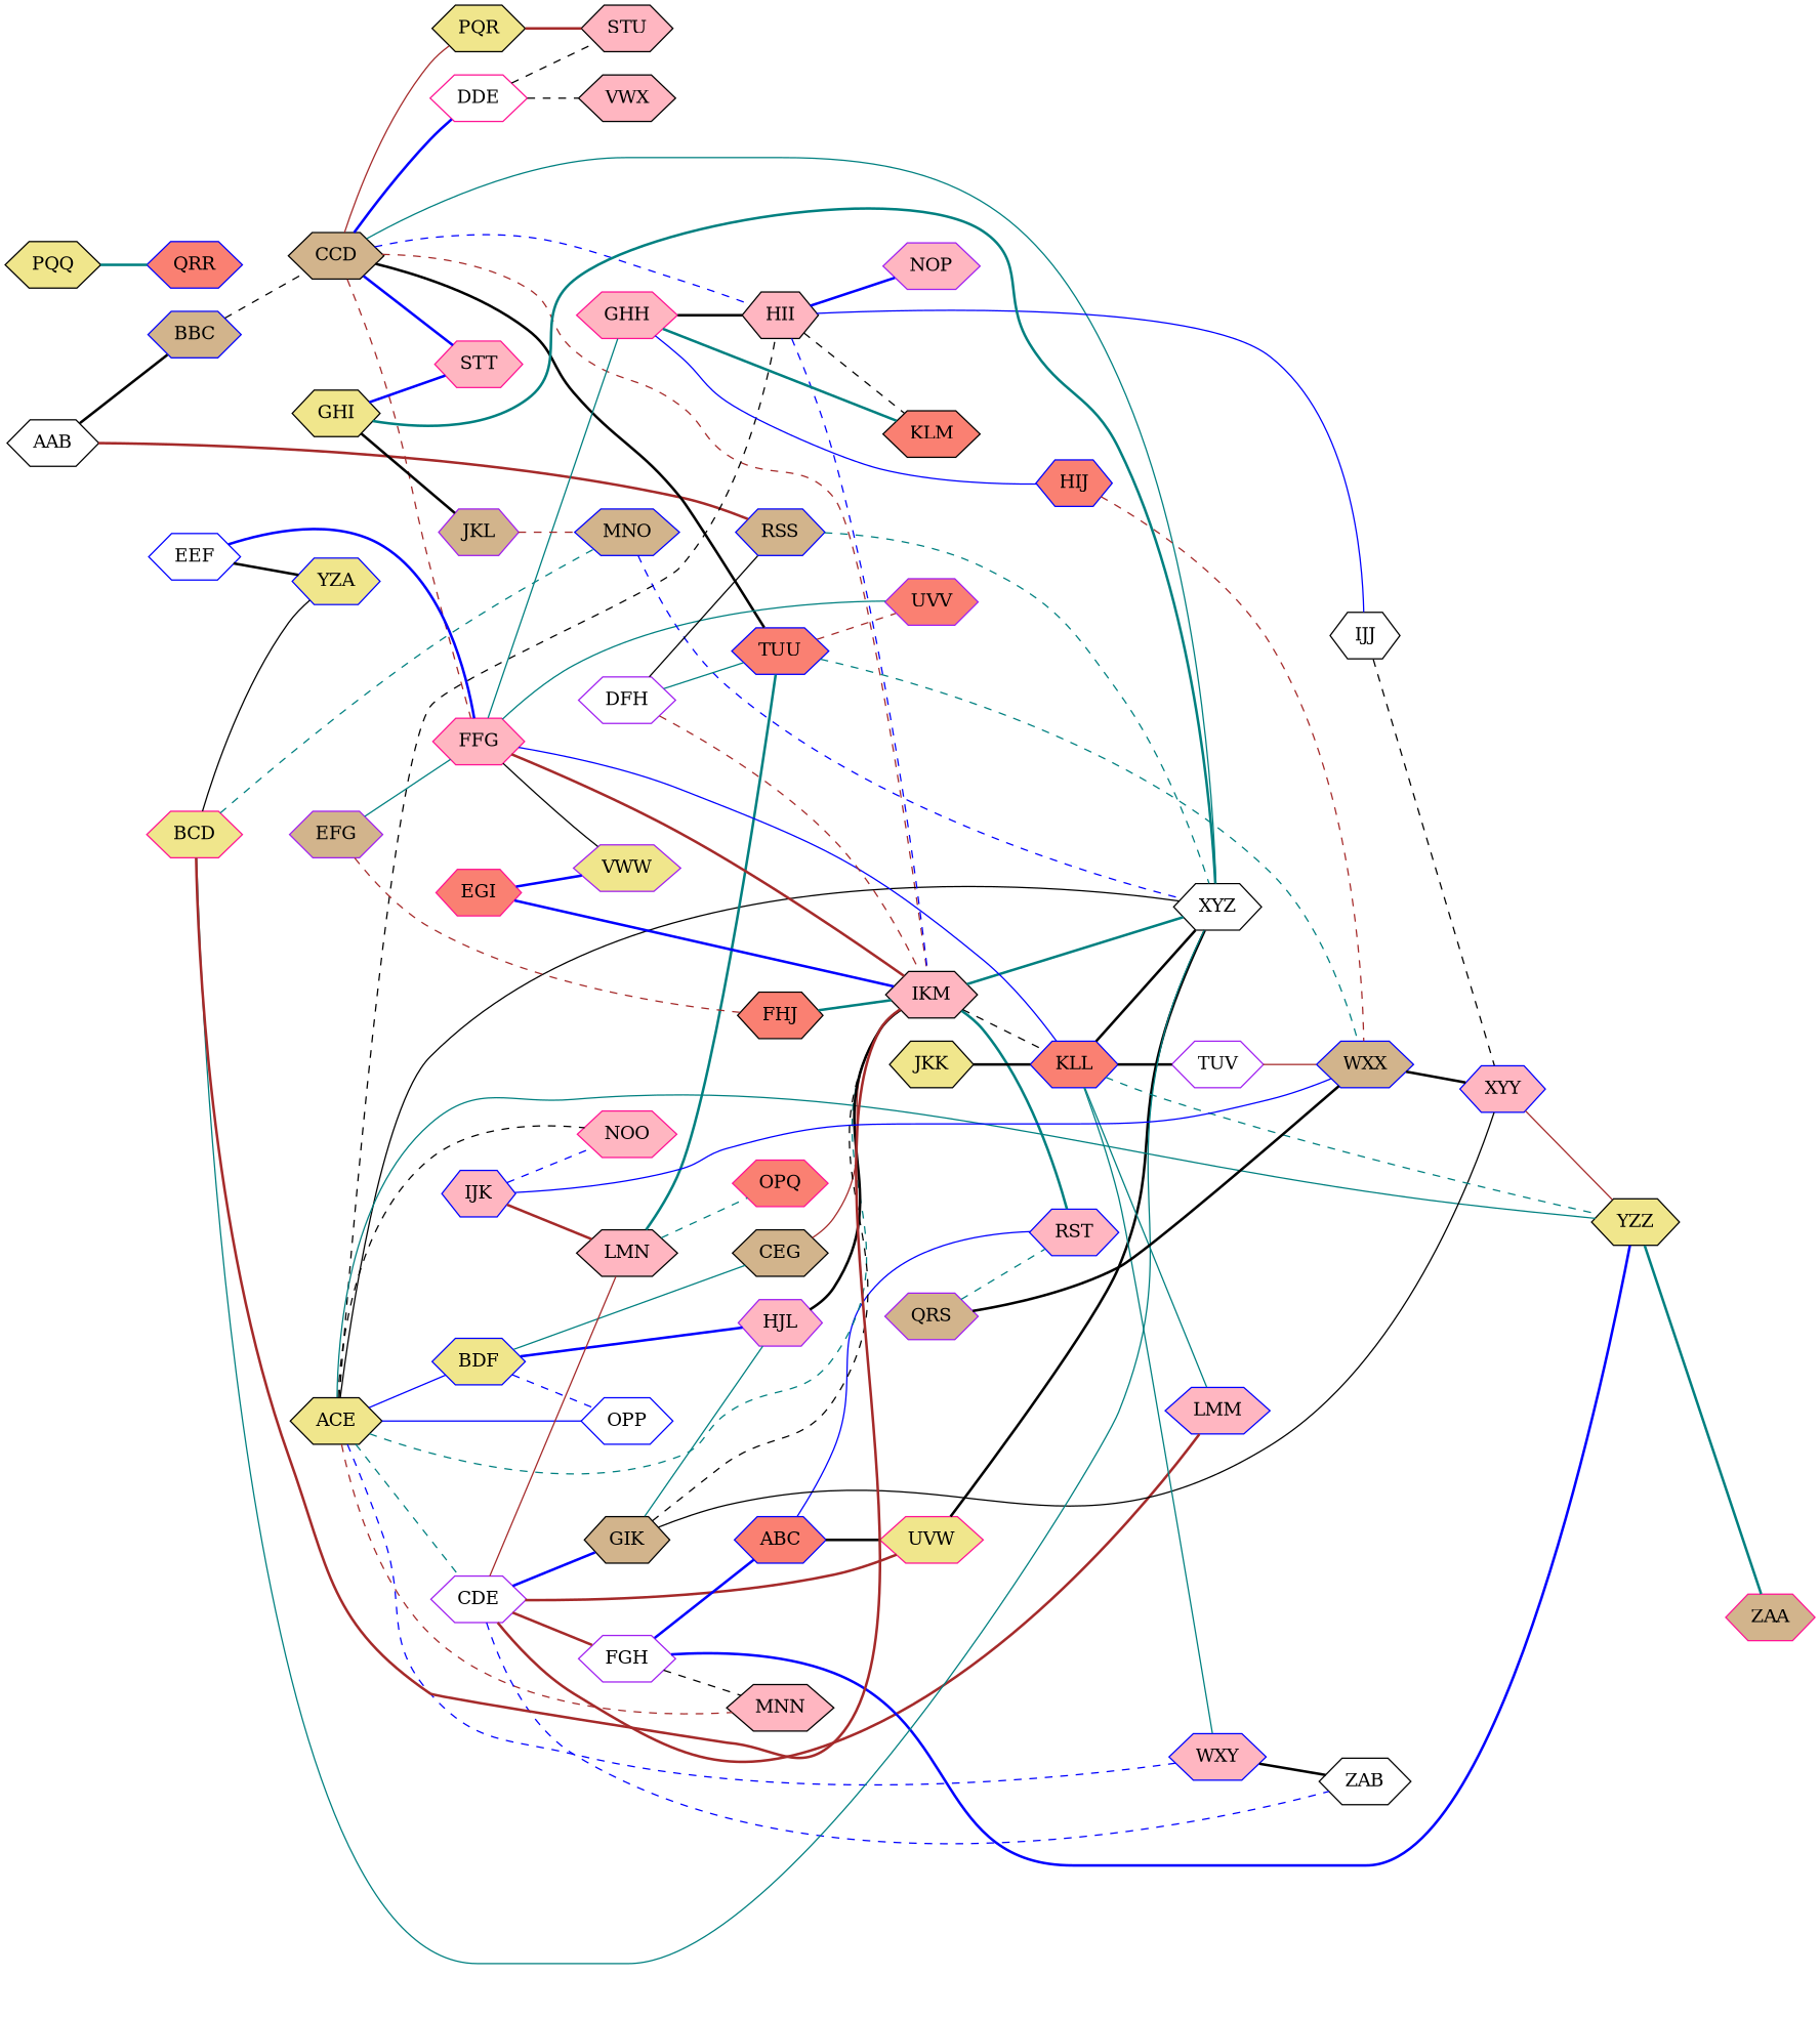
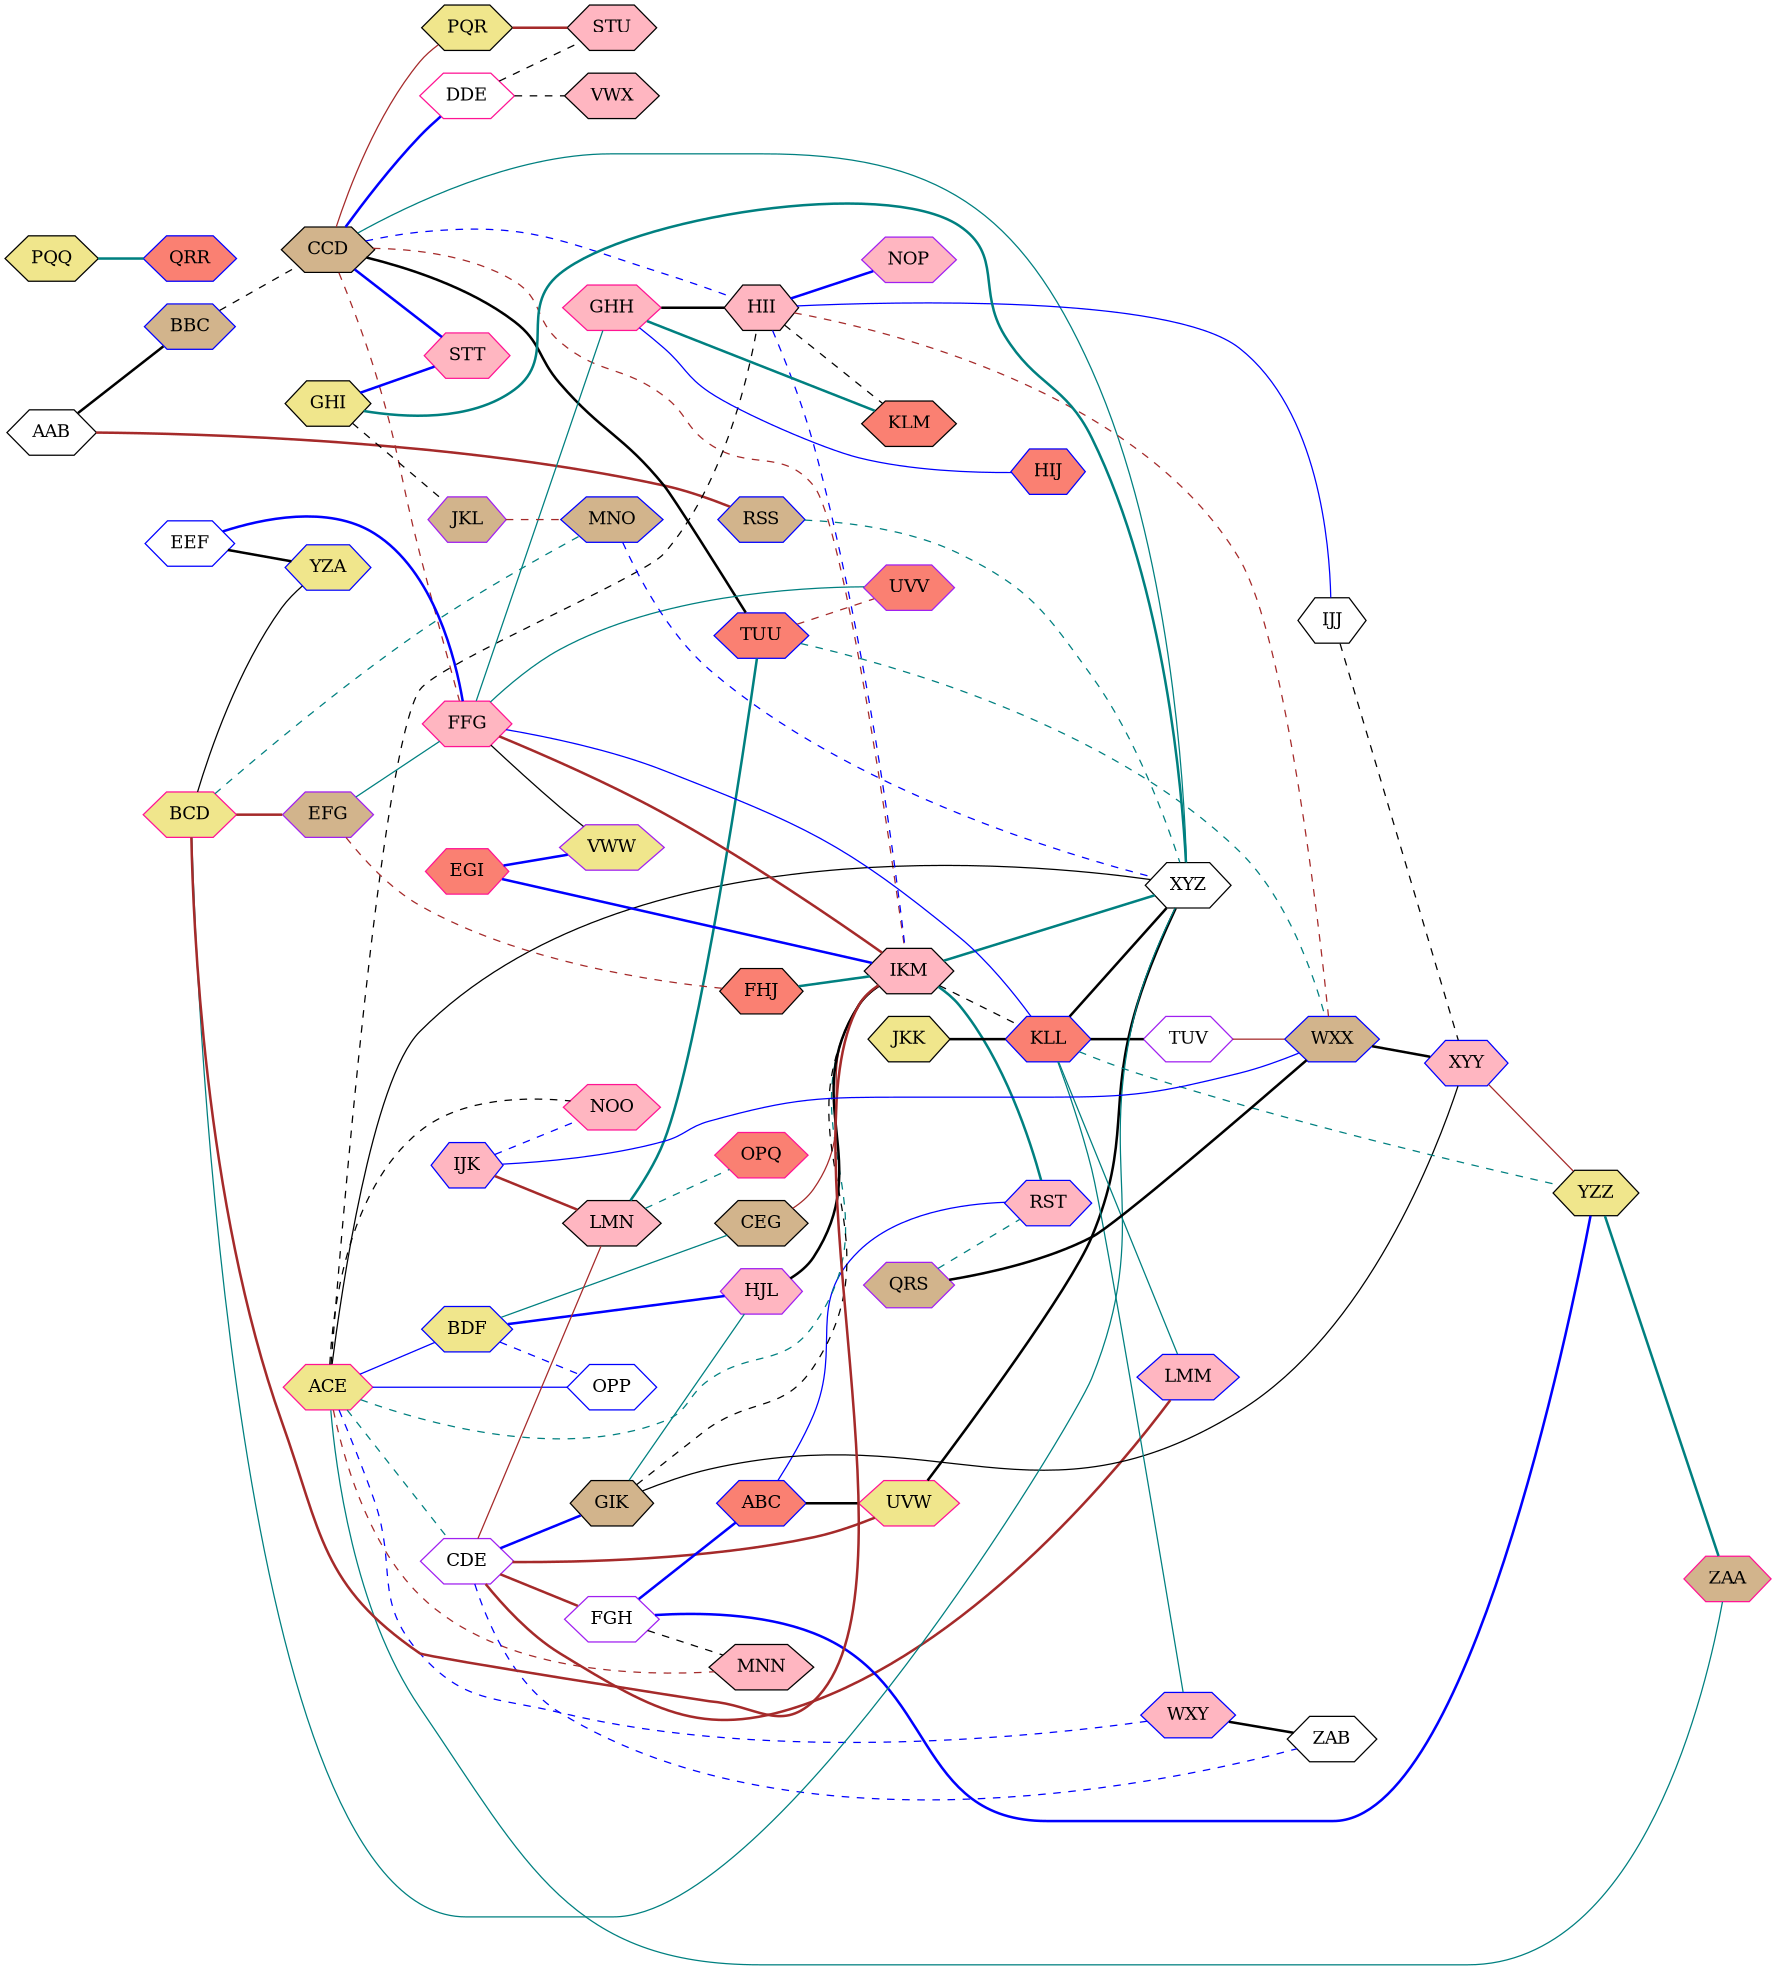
  graph {
    rankdir=LR
    node [color=black fillcolor=lightpink shape=hexagon style=filled]
    edge [color=black style=bold]
    AAB [fillcolor=white]
    BBC [color=blue fillcolor=tan]
    RSS [color=blue fillcolor=tan]
    CCD [fillcolor=tan]
    XYZ [fillcolor=white]
    ABC [color=blue fillcolor=salmon]
    RST [color=blue]
    UVW [color=deeppink fillcolor=khaki]
-   ACE [fillcolor=khaki]
+   ACE [color=deeppink fillcolor=khaki]
    BDF [color=blue fillcolor=khaki]
    CDE [color=purple fillcolor=white]
    HII
    IKM
    MNN
    NOO [color=deeppink]
    OPP [color=blue fillcolor=white]
    ZAA [color=deeppink fillcolor=tan]
    WXY [color=blue]
    CEG [fillcolor=tan]
    HJL [color=purple]
    FGH [color=purple fillcolor=white]
    GIK [fillcolor=tan]
    LMM [color=blue]
    LMN
    ZAB [fillcolor=white]
    KLM [fillcolor=salmon]
    IJJ [fillcolor=white]
    NOP [color=purple]
    WXX [color=blue fillcolor=tan]
    KLL [color=blue fillcolor=salmon]
    DDE [color=deeppink fillcolor=white]
    FFG [color=deeppink]
    PQR [fillcolor=khaki]
    STT [color=deeppink]
    TUU [color=blue fillcolor=salmon]
    BCD [color=deeppink fillcolor=khaki]
    EFG [color=purple fillcolor=tan]
    MNO [color=blue fillcolor=tan]
    YZA [color=blue fillcolor=khaki]
    FHJ [fillcolor=salmon]
    QRR [color=blue fillcolor=salmon]
    STU
    VWX
    VWW [color=purple fillcolor=khaki]
    GHH [color=deeppink]
    UVV [color=purple fillcolor=salmon]
    YZZ [fillcolor=khaki]
    XYY [color=blue]
    OPQ [color=deeppink fillcolor=salmon]
    PQQ [fillcolor=khaki]
-   DFH [color=purple fillcolor=white]
    EEF [color=blue fillcolor=white]
    EGI [color=deeppink fillcolor=salmon]
    HIJ [color=blue fillcolor=salmon]
    TUV [color=purple fillcolor=white]
    IJK [color=blue]
    GHI [fillcolor=khaki]
    JKL [color=purple fillcolor=tan]
    JKK [fillcolor=khaki]
    QRS [color=purple fillcolor=tan]
    AAB -- BBC
    AAB -- RSS [color=brown]
    BBC -- CCD [style=dashed]
    RSS -- XYZ [color=teal style=dashed]
    CCD -- XYZ [color=teal style=solid]
    CCD -- HII [color=blue style=dashed]
    CCD -- IKM [color=brown style=dashed]
    CCD -- DDE [color=blue]
    CCD -- FFG [color=brown style=dashed]
    CCD -- PQR [color=brown style=solid]
    CCD -- STT [color=blue]
    CCD -- TUU
    ABC -- RST [color=blue style=solid]
    ABC -- UVW
    UVW -- XYZ
    ACE -- XYZ [style=solid]
    ACE -- BDF [color=blue style=solid]
    ACE -- CDE [color=teal style=dashed]
    ACE -- HII [style=dashed]
    ACE -- IKM [color=teal style=dashed]
    ACE -- MNN [color=brown style=dashed]
    ACE -- NOO [style=dashed]
    ACE -- OPP [color=blue style=solid]
-   ACE -- YZZ [color=teal style=solid]
+   ACE -- ZAA [color=teal style=solid]
    ACE -- WXY [color=blue style=dashed]
    BDF -- OPP [color=blue style=dashed]
    BDF -- CEG [color=teal style=solid]
    BDF -- HJL [color=blue]
    CDE -- UVW [color=brown]
    CDE -- FGH [color=brown]
    CDE -- GIK [color=blue]
    CDE -- LMM [color=brown]
    CDE -- LMN [color=brown style=solid]
    CDE -- ZAB [color=blue style=dashed]
    HII -- IKM [color=blue style=dashed]
    HII -- KLM [style=dashed]
    HII -- IJJ [color=blue style=solid]
    HII -- NOP [color=blue]
-   HIJ -- WXX [color=brown style=dashed]
+   HII -- WXX [color=brown style=dashed]
    IKM -- XYZ [color=teal]
    IKM -- RST [color=teal]
    IKM -- KLL [style=dashed]
    WXY -- ZAB
    CEG -- IKM [color=brown style=solid]
    HJL -- IKM
    FGH -- ABC [color=blue]
    FGH -- MNN [style=dashed]
    FGH -- YZZ [color=blue]
    GIK -- IKM [style=dashed]
    GIK -- HJL [color=teal style=solid]
    GIK -- XYY [style=solid]
    LMN -- TUU [color=teal]
    LMN -- OPQ [color=teal style=dashed]
    IJJ -- XYY [style=dashed]
    WXX -- XYY
    KLL -- XYZ
    KLL -- WXY [color=teal style=solid]
    KLL -- LMM [color=teal style=solid]
    KLL -- YZZ [color=teal style=dashed]
    KLL -- TUV
    DDE -- STU [style=dashed]
    DDE -- VWX [style=dashed]
    FFG -- IKM [color=brown]
    FFG -- KLL [color=blue style=solid]
    FFG -- VWW [style=solid]
    FFG -- GHH [color=teal style=solid]
    FFG -- UVV [color=teal style=solid]
    PQR -- STU [color=brown]
    TUU -- WXX [color=teal style=dashed]
    TUU -- UVV [color=brown style=dashed]
    BCD -- XYZ [color=teal style=solid]
    BCD -- IKM [color=brown]
+   BCD -- EFG [color=brown]
    BCD -- MNO [color=teal style=dashed]
    BCD -- YZA [style=solid]
    EFG -- FFG [color=teal style=solid]
    EFG -- FHJ [color=brown style=dashed]
    MNO -- XYZ [color=blue style=dashed]
    FHJ -- IKM [color=teal]
    GHH -- HII
    GHH -- KLM [color=teal]
    GHH -- HIJ [color=blue style=solid]
    YZZ -- ZAA [color=teal]
    XYY -- YZZ [color=brown style=solid]
    PQQ -- QRR [color=teal]
-   DFH -- RSS [style=solid]
-   DFH -- IKM [color=brown style=dashed]
-   DFH -- TUU [color=teal style=solid]
    EEF -- FFG [color=blue]
    EEF -- YZA
    EGI -- IKM [color=blue]
    EGI -- VWW [color=blue]
    TUV -- WXX [color=brown style=solid]
    IJK -- NOO [color=blue style=dashed]
    IJK -- LMN [color=brown]
    IJK -- WXX [color=blue style=solid]
    GHI -- XYZ [color=teal]
    GHI -- STT [color=blue]
-   GHI -- JKL
+   GHI -- JKL [style=dashed]
    JKL -- MNO [color=brown style=dashed]
    JKK -- KLL
    QRS -- RST [color=teal style=dashed]
    QRS -- WXX
  }
